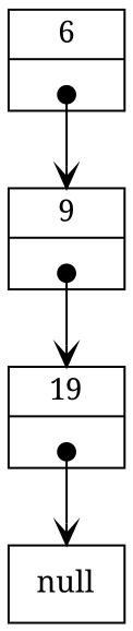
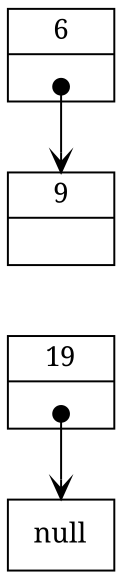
  digraph {
    fontname="Noto Serif"
    rankdir=TB
    node [fontname="Noto Serif" shape=record]
    edge [arrowhead=vee arrowtail=dot dir=both fontname="Noto Serif" headport=data tailclip=false tailport="ref:c"]
    n1 [label="{ <data> 6 | <ref>  }"]
    n2 [label="{ <data> 9 | <ref>  }"]
    n3 [label="{ <data> 19 | <ref>  }"]
    null [shape=box]
    n1 -> n2
-   n2 -> n3
    n3 -> null
  }
